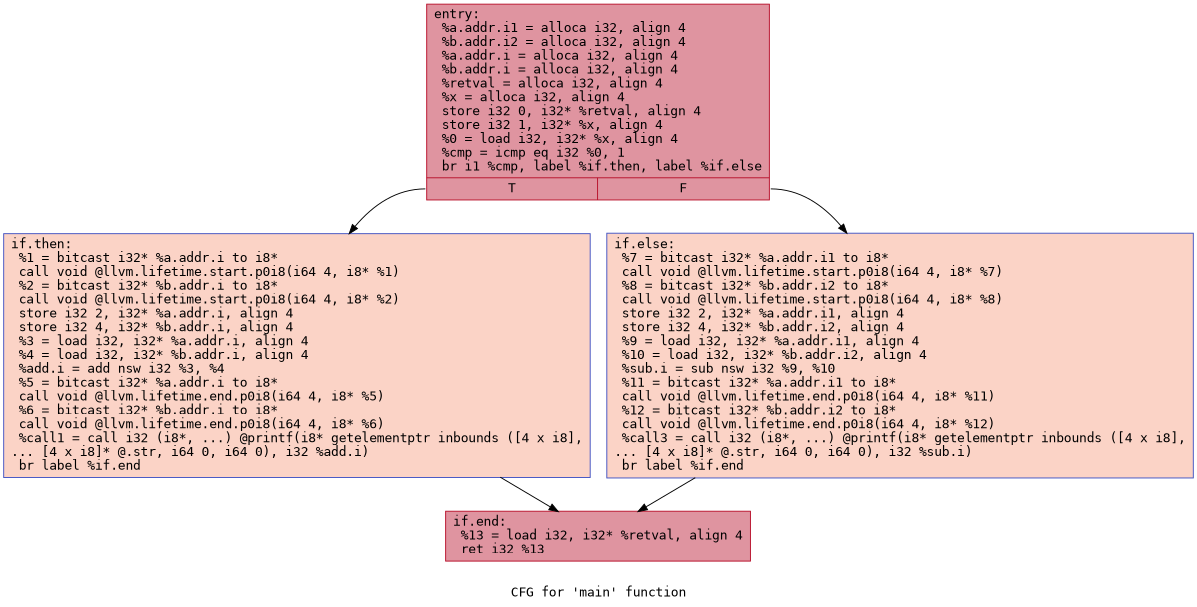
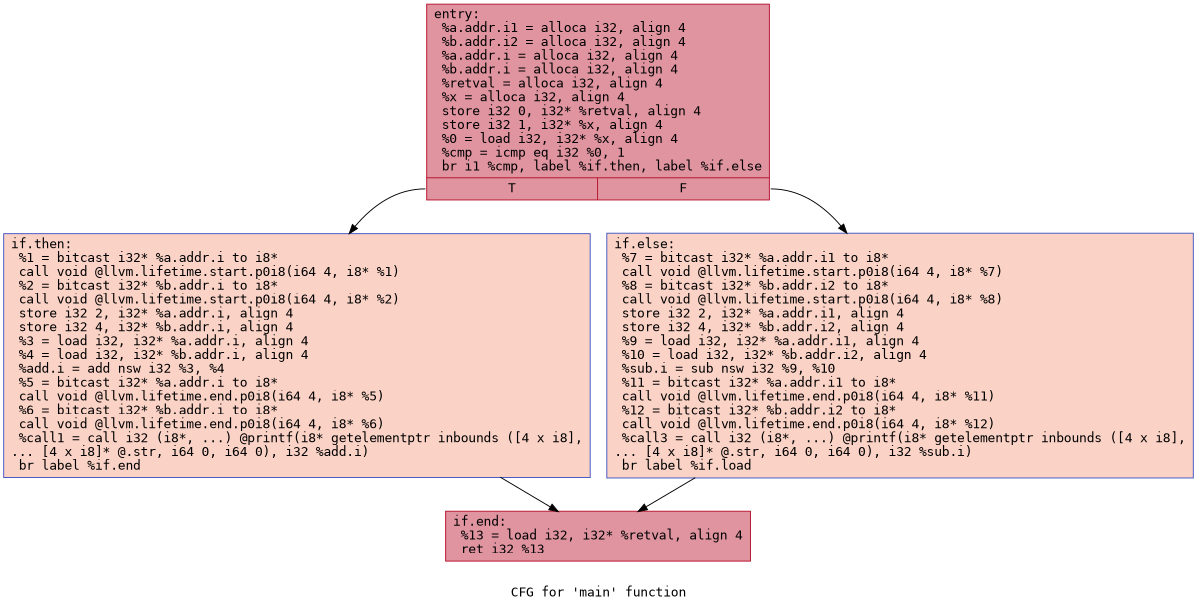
  digraph {
    label="CFG for 'main' function"
    fontname="DejaVu Sans Mono"
    node [color="#b70d28ff" fillcolor="#b70d2870" shape=record style=filled fontname="DejaVu Sans Mono"]
    edge [fontname="DejaVu Sans Mono"]
    n1 [label="{entry:\l  %a.addr.i1 = alloca i32, align 4\l  %b.addr.i2 = alloca i32, align 4\l  %a.addr.i = alloca i32, align 4\l  %b.addr.i = alloca i32, align 4\l  %retval = alloca i32, align 4\l  %x = alloca i32, align 4\l  store i32 0, i32* %retval, align 4\l  store i32 1, i32* %x, align 4\l  %0 = load i32, i32* %x, align 4\l  %cmp = icmp eq i32 %0, 1\l  br i1 %cmp, label %if.then, label %if.else\l|{<s0>T|<s1>F}}"]
    n2 [color="#3d50c3ff" fillcolor="#f59c7d70" label="{if.then:                                          \l  %1 = bitcast i32* %a.addr.i to i8*\l  call void @llvm.lifetime.start.p0i8(i64 4, i8* %1)\l  %2 = bitcast i32* %b.addr.i to i8*\l  call void @llvm.lifetime.start.p0i8(i64 4, i8* %2)\l  store i32 2, i32* %a.addr.i, align 4\l  store i32 4, i32* %b.addr.i, align 4\l  %3 = load i32, i32* %a.addr.i, align 4\l  %4 = load i32, i32* %b.addr.i, align 4\l  %add.i = add nsw i32 %3, %4\l  %5 = bitcast i32* %a.addr.i to i8*\l  call void @llvm.lifetime.end.p0i8(i64 4, i8* %5)\l  %6 = bitcast i32* %b.addr.i to i8*\l  call void @llvm.lifetime.end.p0i8(i64 4, i8* %6)\l  %call1 = call i32 (i8*, ...) @printf(i8* getelementptr inbounds ([4 x i8],\l... [4 x i8]* @.str, i64 0, i64 0), i32 %add.i)\l  br label %if.end\l}"]
-   n3 [color="#3d50c3ff" fillcolor="#f59c7d70" label="{if.else:                                          \l  %7 = bitcast i32* %a.addr.i1 to i8*\l  call void @llvm.lifetime.start.p0i8(i64 4, i8* %7)\l  %8 = bitcast i32* %b.addr.i2 to i8*\l  call void @llvm.lifetime.start.p0i8(i64 4, i8* %8)\l  store i32 2, i32* %a.addr.i1, align 4\l  store i32 4, i32* %b.addr.i2, align 4\l  %9 = load i32, i32* %a.addr.i1, align 4\l  %10 = load i32, i32* %b.addr.i2, align 4\l  %sub.i = sub nsw i32 %9, %10\l  %11 = bitcast i32* %a.addr.i1 to i8*\l  call void @llvm.lifetime.end.p0i8(i64 4, i8* %11)\l  %12 = bitcast i32* %b.addr.i2 to i8*\l  call void @llvm.lifetime.end.p0i8(i64 4, i8* %12)\l  %call3 = call i32 (i8*, ...) @printf(i8* getelementptr inbounds ([4 x i8],\l... [4 x i8]* @.str, i64 0, i64 0), i32 %sub.i)\l  br label %if.end\l}"]
+   n3 [color="#3d50c3ff" fillcolor="#f59c7d70" label="{if.else:                                          \l  %7 = bitcast i32* %a.addr.i1 to i8*\l  call void @llvm.lifetime.start.p0i8(i64 4, i8* %7)\l  %8 = bitcast i32* %b.addr.i2 to i8*\l  call void @llvm.lifetime.start.p0i8(i64 4, i8* %8)\l  store i32 2, i32* %a.addr.i1, align 4\l  store i32 4, i32* %b.addr.i2, align 4\l  %9 = load i32, i32* %a.addr.i1, align 4\l  %10 = load i32, i32* %b.addr.i2, align 4\l  %sub.i = sub nsw i32 %9, %10\l  %11 = bitcast i32* %a.addr.i1 to i8*\l  call void @llvm.lifetime.end.p0i8(i64 4, i8* %11)\l  %12 = bitcast i32* %b.addr.i2 to i8*\l  call void @llvm.lifetime.end.p0i8(i64 4, i8* %12)\l  %call3 = call i32 (i8*, ...) @printf(i8* getelementptr inbounds ([4 x i8],\l... [4 x i8]* @.str, i64 0, i64 0), i32 %sub.i)\l  br label %if.load\l}"]
    n4 [label="{if.end:                                           \l  %13 = load i32, i32* %retval, align 4\l  ret i32 %13\l}"]
    n1 -> n2 [tailport=s0]
    n1 -> n3 [tailport=s1]
    n2 -> n4
    n3 -> n4
  }
